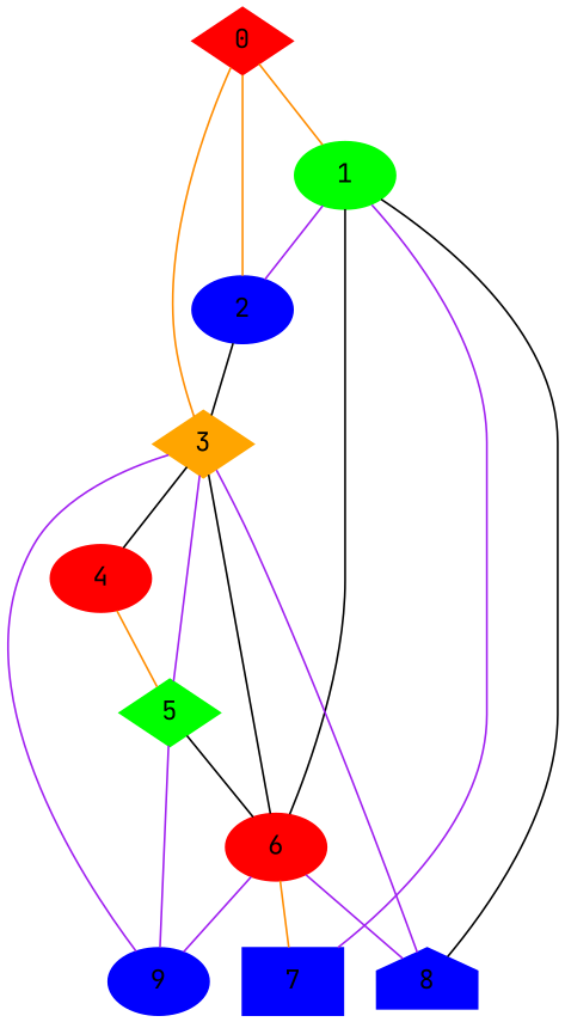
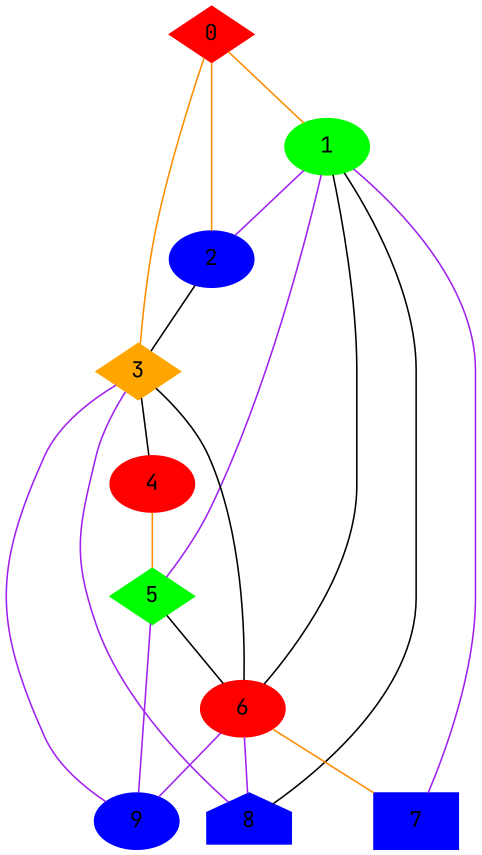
  graph {
    fontname="JetBrains Mono"
    node [color=blue fontname="JetBrains Mono" shape=ellipse style=filled]
    edge [color=purple fontname="JetBrains Mono"]
    0 [color=red shape=diamond]
    1 [color=green]
    2
    3 [color=orange shape=diamond]
    6 [color=red]
    7 [shape=box]
    8 [shape=house]
    4 [color=red]
    5 [color=green shape=diamond]
    9
    0 -- 1 [color=darkorange]
    0 -- 2 [color=darkorange]
    0 -- 3 [color=darkorange]
    1 -- 2
    1 -- 6 [color=black]
    1 -- 7
    1 -- 8 [color=black]
    2 -- 3 [color=black]
    3 -- 6 [color=black]
    3 -- 8
    3 -- 4 [color=black]
-   3 -- 5
+   1 -- 5
    3 -- 9
    6 -- 7 [color=darkorange]
    6 -- 8
    6 -- 9
    4 -- 5 [color=darkorange]
    5 -- 6 [color=black]
    5 -- 9
  }
